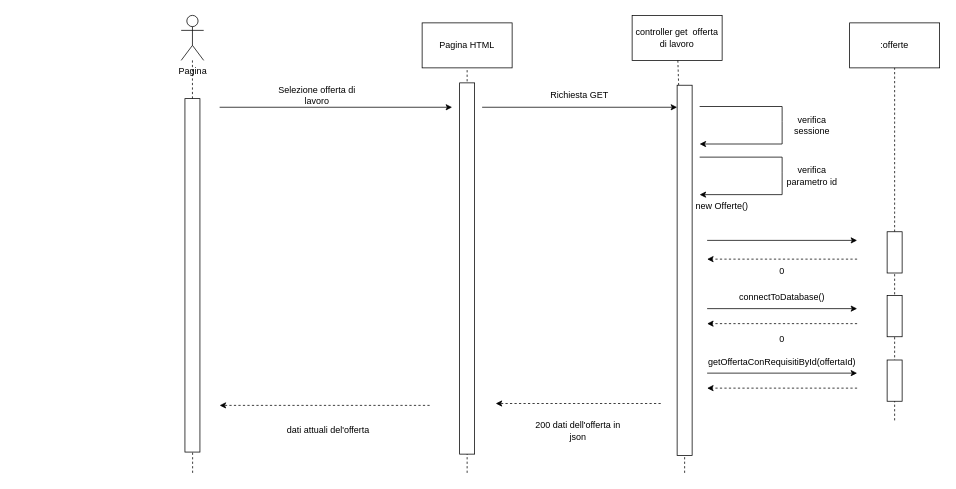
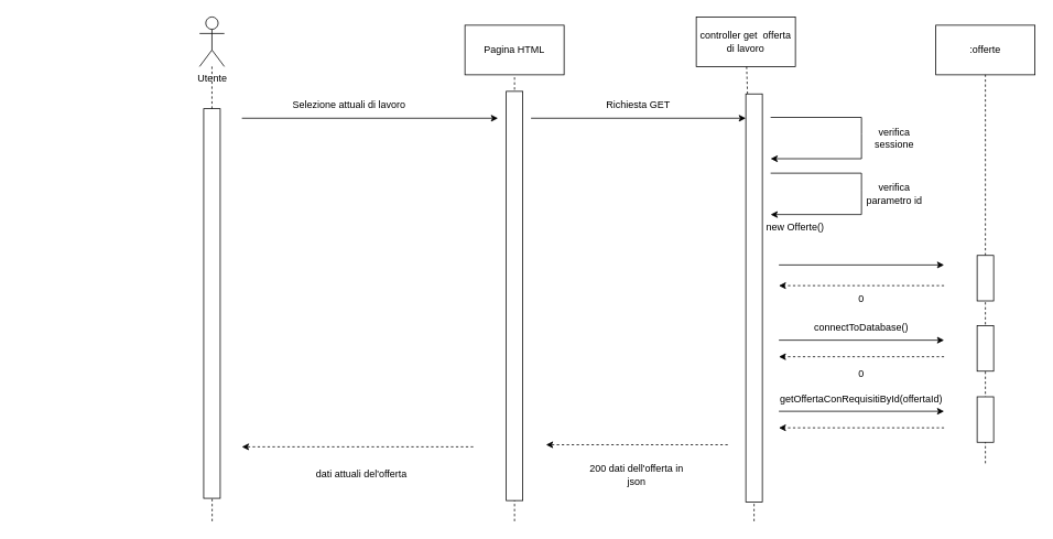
  <mxCell id="0" />
  <mxCell id="1" parent="0" />
- <mxCell id="2" value="Pagina" style="shape=umlActor;verticalLabelPosition=bottom;verticalAlign=top;html=1;outlineConnect=0;" parent="1" vertex="1"><mxGeometry x="240.75" y="20" width="30" height="60" as="geometry" /></mxCell>
+ <mxCell id="2" value="Utente" style="shape=umlActor;verticalLabelPosition=bottom;verticalAlign=top;html=1;outlineConnect=0;" parent="1" vertex="1"><mxGeometry x="240.75" y="20" width="30" height="60" as="geometry" /></mxCell>
  <mxCell id="3" value="" style="endArrow=none;dashed=1;html=1;rounded=0;" parent="1" source="26" target="2" edge="1"><mxGeometry width="50" height="50" relative="1" as="geometry"><mxPoint x="255.75" y="781" as="sourcePoint" /><mxPoint x="270.75" y="361" as="targetPoint" /><Array as="points" /></mxGeometry></mxCell>
  <mxCell id="4" value="controller&amp;nbsp;&lt;span style=&quot;background-color: transparent; color: light-dark(rgb(0, 0, 0), rgb(255, 255, 255));&quot;&gt;get&amp;nbsp; offerta di lavoro&lt;/span&gt;" style="rounded=0;whiteSpace=wrap;html=1;" parent="1" vertex="1"><mxGeometry x="842" y="20" width="120" height="60" as="geometry" /></mxCell>
  <mxCell id="5" value="" style="endArrow=none;dashed=1;html=1;rounded=0;" parent="1" source="34" target="4" edge="1"><mxGeometry width="50" height="50" relative="1" as="geometry"><mxPoint x="912" y="800" as="sourcePoint" /><mxPoint x="911.5" y="250" as="targetPoint" /></mxGeometry></mxCell>
  <mxCell id="6" value=":offerte" style="rounded=0;whiteSpace=wrap;html=1;" parent="1" vertex="1"><mxGeometry x="1132" y="30" width="120" height="60" as="geometry" /></mxCell>
  <mxCell id="7" value="" style="endArrow=none;dashed=1;html=1;rounded=0;entryX=0.5;entryY=1;entryDx=0;entryDy=0;" parent="1" source="14" target="6" edge="1"><mxGeometry width="50" height="50" relative="1" as="geometry"><mxPoint x="1191.5" y="490" as="sourcePoint" /><mxPoint x="1191.5" y="240" as="targetPoint" /></mxGeometry></mxCell>
  <mxCell id="8" value="" style="endArrow=classic;html=1;rounded=0;" parent="1" edge="1"><mxGeometry width="50" height="50" relative="1" as="geometry"><mxPoint x="642" y="142.5" as="sourcePoint" /><mxPoint x="902" y="142.5" as="targetPoint" /></mxGeometry></mxCell>
  <mxCell id="9" value="Richiesta GET" style="text;html=1;align=center;verticalAlign=middle;whiteSpace=wrap;rounded=0;" parent="1" vertex="1"><mxGeometry x="702" y="111.5" width="140" height="30" as="geometry" /></mxCell>
  <mxCell id="10" value="" style="endArrow=classic;html=1;rounded=0;" parent="1" edge="1"><mxGeometry width="50" height="50" relative="1" as="geometry"><mxPoint x="942" y="320" as="sourcePoint" /><mxPoint x="1142" y="320" as="targetPoint" /></mxGeometry></mxCell>
  <mxCell id="11" value="new Offerte()" style="text;html=1;align=center;verticalAlign=middle;whiteSpace=wrap;rounded=0;" parent="1" vertex="1"><mxGeometry x="892" y="260" width="140" height="30" as="geometry" /></mxCell>
  <mxCell id="12" value="0" style="text;html=1;align=center;verticalAlign=middle;whiteSpace=wrap;rounded=0;" parent="1" vertex="1"><mxGeometry x="972" y="346" width="140" height="30" as="geometry" /></mxCell>
  <mxCell id="13" value="" style="endArrow=none;dashed=1;html=1;rounded=0;" parent="1" target="14" edge="1"><mxGeometry width="50" height="50" relative="1" as="geometry"><mxPoint x="1192" y="560" as="sourcePoint" /><mxPoint x="1191.5" y="240" as="targetPoint" /></mxGeometry></mxCell>
  <mxCell id="14" value="" style="rounded=0;whiteSpace=wrap;html=1;rotation=90;" parent="1" vertex="1"><mxGeometry x="1164.5" y="326" width="55" height="20" as="geometry" /></mxCell>
  <mxCell id="15" value="" style="endArrow=classic;html=1;rounded=0;" parent="1" edge="1"><mxGeometry width="50" height="50" relative="1" as="geometry"><mxPoint x="942" y="411" as="sourcePoint" /><mxPoint x="1142" y="411" as="targetPoint" /></mxGeometry></mxCell>
  <mxCell id="16" value="connectToDatabase()" style="text;html=1;align=center;verticalAlign=middle;whiteSpace=wrap;rounded=0;" parent="1" vertex="1"><mxGeometry x="972" y="381" width="140" height="30" as="geometry" /></mxCell>
  <mxCell id="17" value="0" style="text;html=1;align=center;verticalAlign=middle;whiteSpace=wrap;rounded=0;" parent="1" vertex="1"><mxGeometry x="972" y="437" width="140" height="30" as="geometry" /></mxCell>
  <mxCell id="18" value="" style="rounded=0;whiteSpace=wrap;html=1;rotation=90;" parent="1" vertex="1"><mxGeometry x="1164.5" y="411" width="55" height="20" as="geometry" /></mxCell>
  <mxCell id="19" value="" style="endArrow=classic;html=1;rounded=0;" parent="1" edge="1"><mxGeometry width="50" height="50" relative="1" as="geometry"><mxPoint x="942" y="497" as="sourcePoint" /><mxPoint x="1142" y="497" as="targetPoint" /></mxGeometry></mxCell>
  <mxCell id="20" value="getOffertaConRequisitiById(offertaId)" style="text;html=1;align=center;verticalAlign=middle;whiteSpace=wrap;rounded=0;" parent="1" vertex="1"><mxGeometry x="972" y="467" width="140" height="30" as="geometry" /></mxCell>
  <mxCell id="21" value="" style="rounded=0;whiteSpace=wrap;html=1;rotation=90;" parent="1" vertex="1"><mxGeometry x="1164.5" y="497" width="55" height="20" as="geometry" /></mxCell>
  <mxCell id="22" value="Pagina HTML" style="rounded=0;whiteSpace=wrap;html=1;" parent="1" vertex="1"><mxGeometry x="562" y="30" width="120" height="60" as="geometry" /></mxCell>
  <mxCell id="23" value="" style="endArrow=none;dashed=1;html=1;rounded=0;entryX=0.5;entryY=1;entryDx=0;entryDy=0;" parent="1" target="22" edge="1"><mxGeometry width="50" height="50" relative="1" as="geometry"><mxPoint x="622" y="630" as="sourcePoint" /><mxPoint x="621.5" y="250" as="targetPoint" /></mxGeometry></mxCell>
  <mxCell id="24" value="200 dati dell'offerta in json" style="text;html=1;align=center;verticalAlign=middle;whiteSpace=wrap;rounded=0;" parent="1" vertex="1"><mxGeometry x="705.13" y="559" width="130" height="30" as="geometry" /></mxCell>
  <mxCell id="25" value="" style="endArrow=none;dashed=1;html=1;rounded=0;" parent="1" target="26" edge="1"><mxGeometry width="50" height="50" relative="1" as="geometry"><mxPoint x="256" y="630" as="sourcePoint" /><mxPoint x="255.75" y="251" as="targetPoint" /><Array as="points"><mxPoint x="255.75" y="321" /></Array></mxGeometry></mxCell>
  <mxCell id="26" value="" style="rounded=0;whiteSpace=wrap;html=1;rotation=90;" parent="1" vertex="1"><mxGeometry x="20.13" y="356.63" width="471.25" height="20" as="geometry" /></mxCell>
  <mxCell id="27" value="" style="endArrow=classic;html=1;rounded=0;" parent="1" edge="1"><mxGeometry width="50" height="50" relative="1" as="geometry"><mxPoint x="292" y="142.5" as="sourcePoint" /><mxPoint x="602" y="142.5" as="targetPoint" /></mxGeometry></mxCell>
- <mxCell id="28" value="Selezione offerta di lavoro" style="text;html=1;align=center;verticalAlign=middle;whiteSpace=wrap;rounded=0;" parent="1" vertex="1"><mxGeometry x="352" y="111.5" width="140" height="30" as="geometry" /></mxCell>
+ <mxCell id="28" value="Selezione attuali di lavoro" style="text;html=1;align=center;verticalAlign=middle;whiteSpace=wrap;rounded=0;" parent="1" vertex="1"><mxGeometry x="352" y="111.5" width="140" height="30" as="geometry" /></mxCell>
  <mxCell id="29" value="dati attuali del'offerta" style="text;html=1;align=center;verticalAlign=middle;whiteSpace=wrap;rounded=0;" parent="1" vertex="1"><mxGeometry x="372" y="558" width="130" height="30" as="geometry" /></mxCell>
  <mxCell id="30" value="" style="rounded=0;whiteSpace=wrap;html=1;rotation=90;" parent="1" vertex="1"><mxGeometry x="374.5" y="347.5" width="495" height="20" as="geometry" /></mxCell>
  <mxCell id="31" value="" style="endArrow=classic;html=1;rounded=0;" parent="1" edge="1"><mxGeometry width="50" height="50" relative="1" as="geometry"><mxPoint x="932" y="141.5" as="sourcePoint" /><mxPoint x="932" y="191.5" as="targetPoint" /><Array as="points"><mxPoint x="1042" y="141.5" /><mxPoint x="1042" y="161.5" /><mxPoint x="1042" y="191.5" /></Array></mxGeometry></mxCell>
  <mxCell id="32" value="verifica sessione" style="text;html=1;align=center;verticalAlign=middle;whiteSpace=wrap;rounded=0;" parent="1" vertex="1"><mxGeometry x="1042" y="151.5" width="80" height="30" as="geometry" /></mxCell>
  <mxCell id="33" value="" style="endArrow=none;dashed=1;html=1;rounded=0;" parent="1" target="34" edge="1"><mxGeometry width="50" height="50" relative="1" as="geometry"><mxPoint x="912" y="630" as="sourcePoint" /><mxPoint x="912" y="90" as="targetPoint" /></mxGeometry></mxCell>
  <mxCell id="34" value="" style="rounded=0;whiteSpace=wrap;html=1;rotation=90;" parent="1" vertex="1"><mxGeometry x="665.13" y="350" width="493.75" height="20" as="geometry" /></mxCell>
  <mxCell id="35" value="" style="endArrow=classic;html=1;rounded=0;" parent="1" edge="1"><mxGeometry width="50" height="50" relative="1" as="geometry"><mxPoint x="932" y="209" as="sourcePoint" /><mxPoint x="932" y="259" as="targetPoint" /><Array as="points"><mxPoint x="1042" y="209" /><mxPoint x="1042" y="229" /><mxPoint x="1042" y="259" /></Array></mxGeometry></mxCell>
  <mxCell id="36" value="verifica parametro id" style="text;html=1;align=center;verticalAlign=middle;whiteSpace=wrap;rounded=0;" parent="1" vertex="1"><mxGeometry x="1042" y="219" width="80" height="30" as="geometry" /></mxCell>
  <mxCell id="37" value="" style="html=1;labelBackgroundColor=#ffffff;startArrow=none;startFill=0;startSize=6;endArrow=classic;endFill=1;endSize=6;jettySize=auto;orthogonalLoop=1;strokeWidth=1;dashed=1;fontSize=14;rounded=0;" edge="1" parent="1"><mxGeometry width="60" height="60" relative="1" as="geometry"><mxPoint x="572" y="540" as="sourcePoint" /><mxPoint x="292" y="540" as="targetPoint" /></mxGeometry></mxCell>
  <mxCell id="38" value="" style="html=1;labelBackgroundColor=#ffffff;startArrow=none;startFill=0;startSize=6;endArrow=classic;endFill=1;endSize=6;jettySize=auto;orthogonalLoop=1;strokeWidth=1;dashed=1;fontSize=14;rounded=0;" edge="1" parent="1"><mxGeometry width="60" height="60" relative="1" as="geometry"><mxPoint x="880.13" y="537.5" as="sourcePoint" /><mxPoint x="660.13" y="537.5" as="targetPoint" /></mxGeometry></mxCell>
  <mxCell id="39" value="" style="html=1;labelBackgroundColor=#ffffff;startArrow=none;startFill=0;startSize=6;endArrow=classic;endFill=1;endSize=6;jettySize=auto;orthogonalLoop=1;strokeWidth=1;dashed=1;fontSize=14;rounded=0;" edge="1" parent="1"><mxGeometry width="60" height="60" relative="1" as="geometry"><mxPoint x="1142" y="517" as="sourcePoint" /><mxPoint x="942" y="517" as="targetPoint" /><Array as="points" /></mxGeometry></mxCell>
  <mxCell id="40" value="" style="html=1;labelBackgroundColor=#ffffff;startArrow=none;startFill=0;startSize=6;endArrow=classic;endFill=1;endSize=6;jettySize=auto;orthogonalLoop=1;strokeWidth=1;dashed=1;fontSize=14;rounded=0;" edge="1" parent="1"><mxGeometry width="60" height="60" relative="1" as="geometry"><mxPoint x="1142" y="431" as="sourcePoint" /><mxPoint x="942" y="431" as="targetPoint" /><Array as="points" /></mxGeometry></mxCell>
  <mxCell id="41" value="" style="html=1;labelBackgroundColor=#ffffff;startArrow=none;startFill=0;startSize=6;endArrow=classic;endFill=1;endSize=6;jettySize=auto;orthogonalLoop=1;strokeWidth=1;dashed=1;fontSize=14;rounded=0;" edge="1" parent="1"><mxGeometry width="60" height="60" relative="1" as="geometry"><mxPoint x="1142" y="345" as="sourcePoint" /><mxPoint x="942" y="345" as="targetPoint" /><Array as="points" /></mxGeometry></mxCell>
